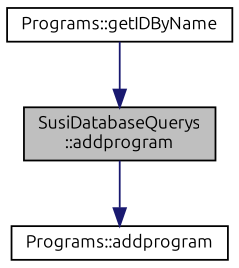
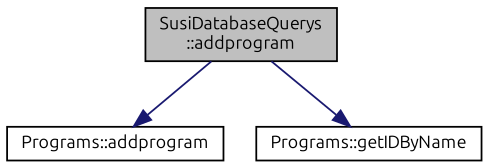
  digraph {
    fontname=Ubuntu
    rankdir=TB
    node [color=black fillcolor=white fontname=Ubuntu fontsize=10 shape=record style=filled]
    edge [color=midnightblue fontname=Ubuntu fontsize=10 labelfontname=Helvetica labelfontsize=10 style=solid]
    n1 [fillcolor=grey75 fontcolor=black height=0.2 label="SusiDatabaseQuerys\l::addprogram" width=0.4]
    n2 [height=0.2 label="Programs::addprogram" width=0.4]
    n3 [height=0.2 label="Programs::getIDByName" width=0.4]
    n1 -> n2
-   n3 -> n1
+   n1 -> n3
  }
